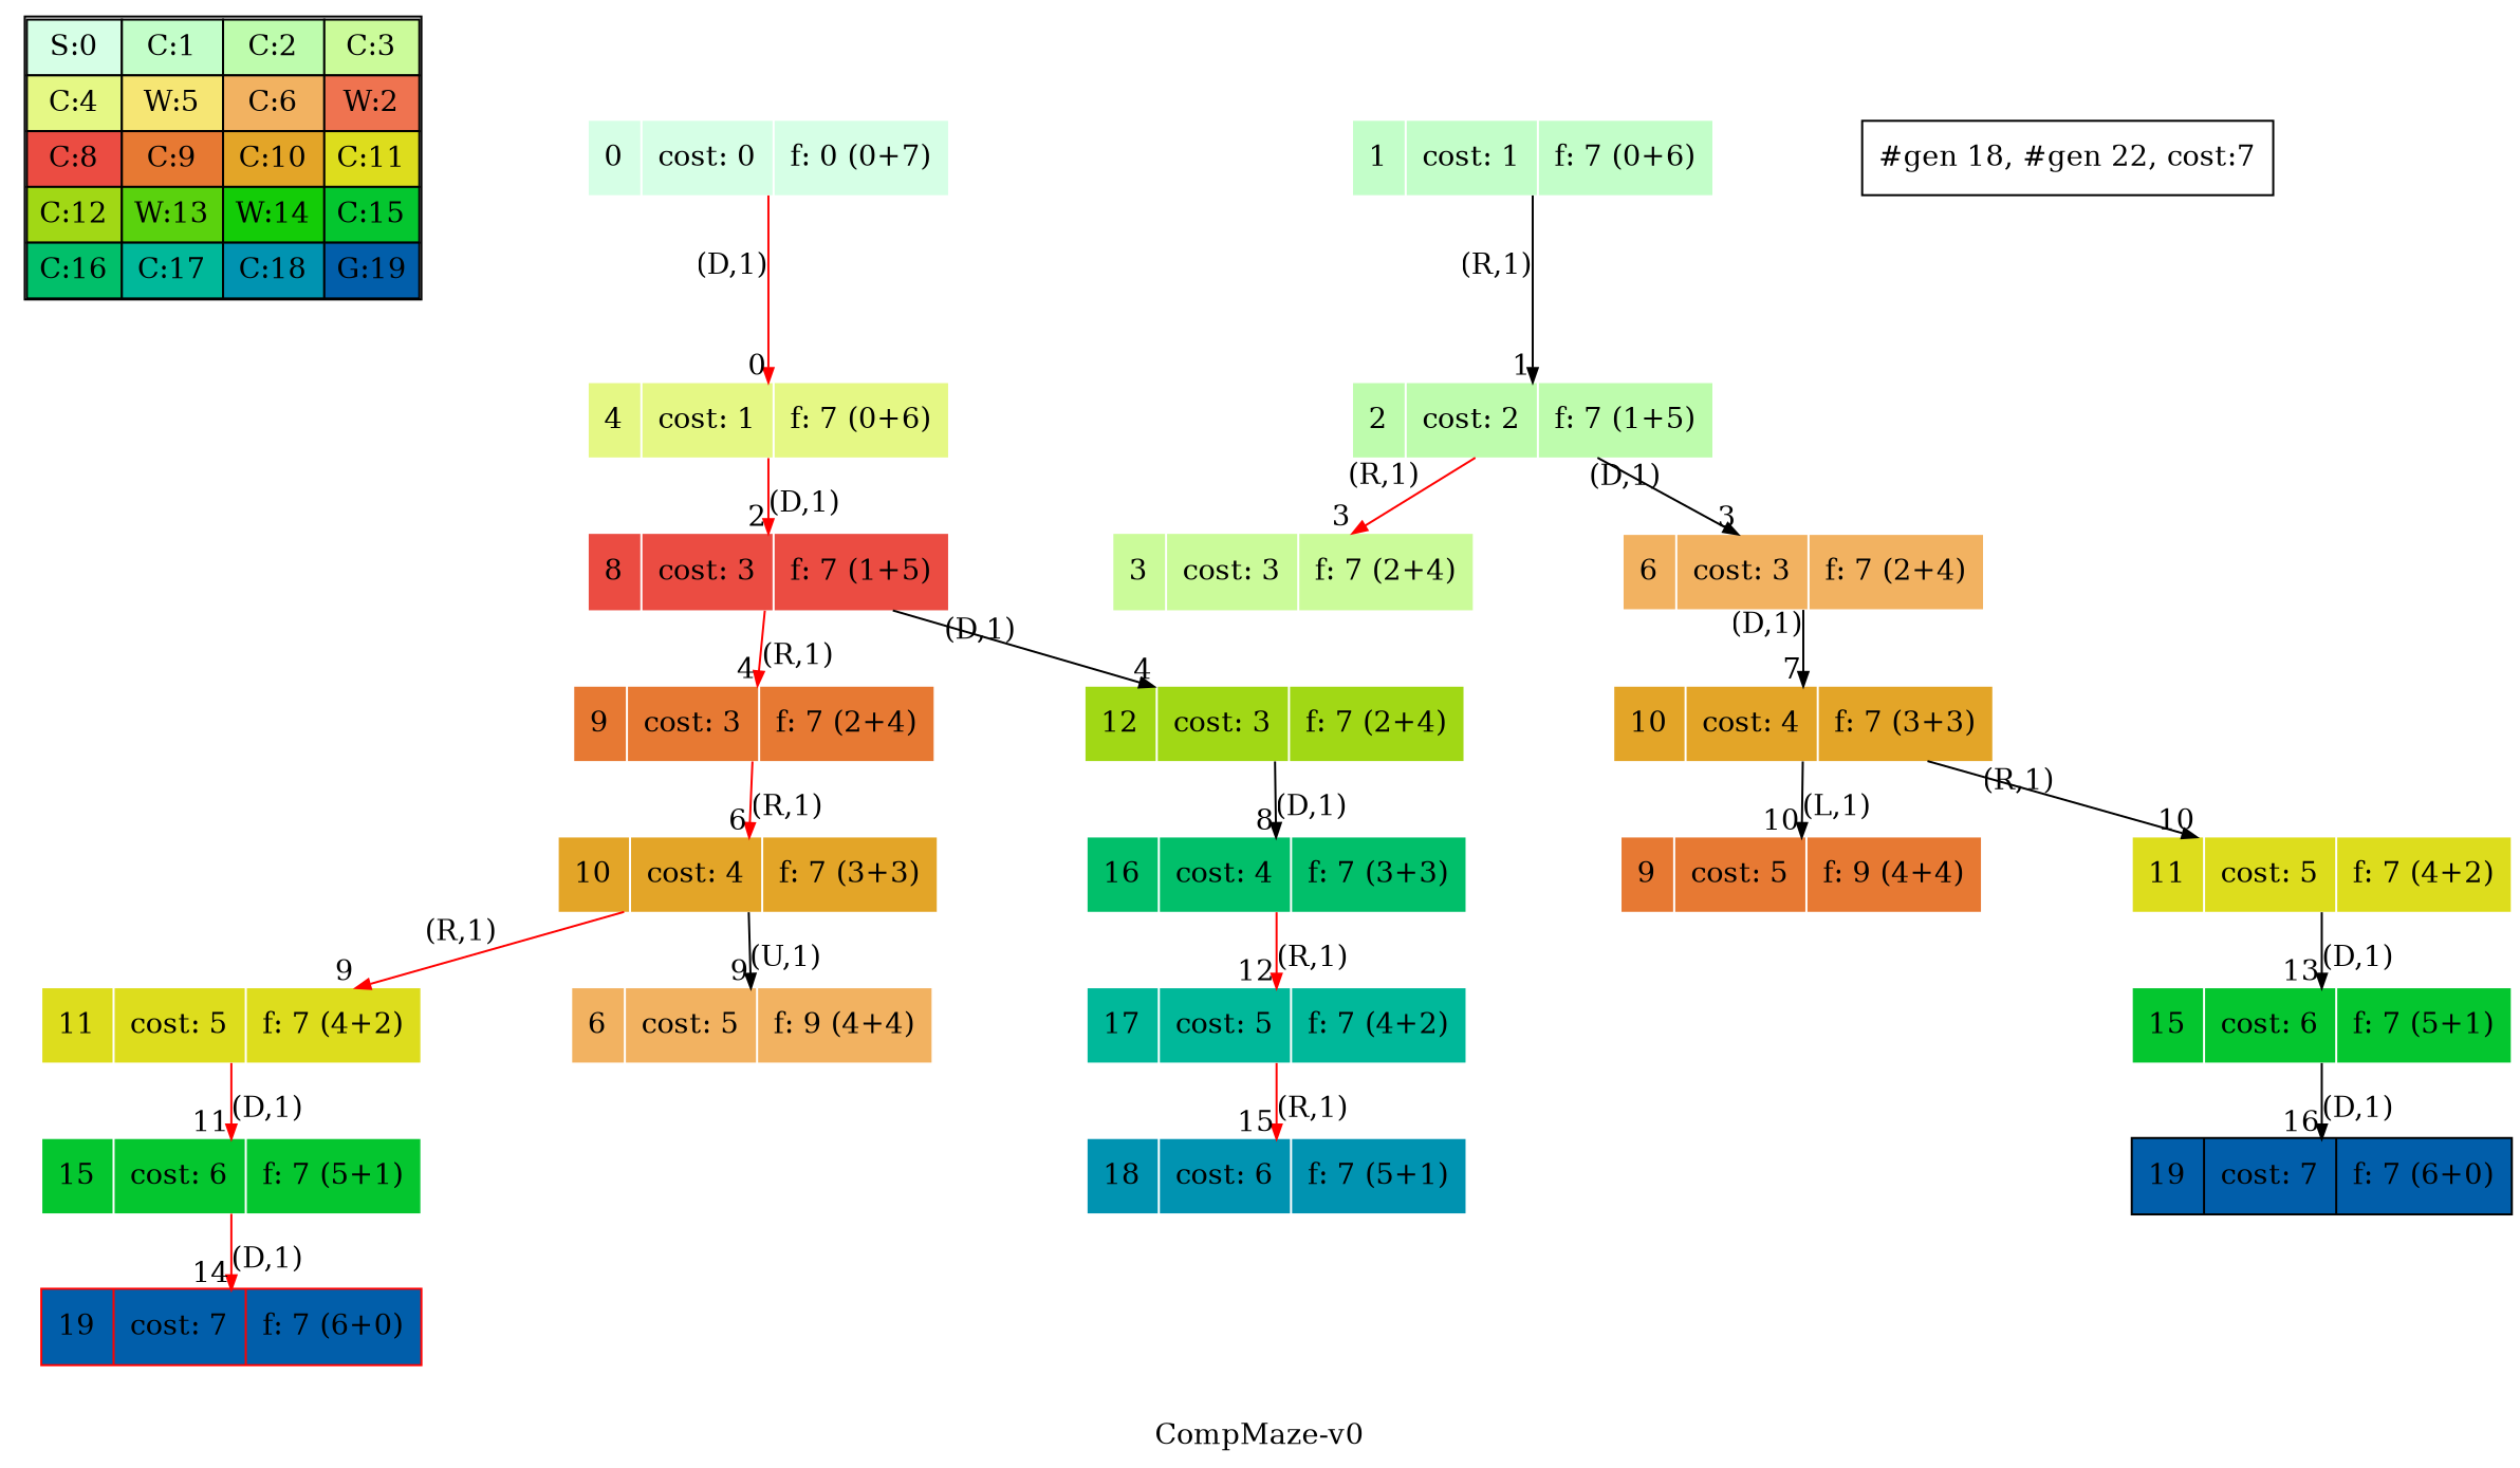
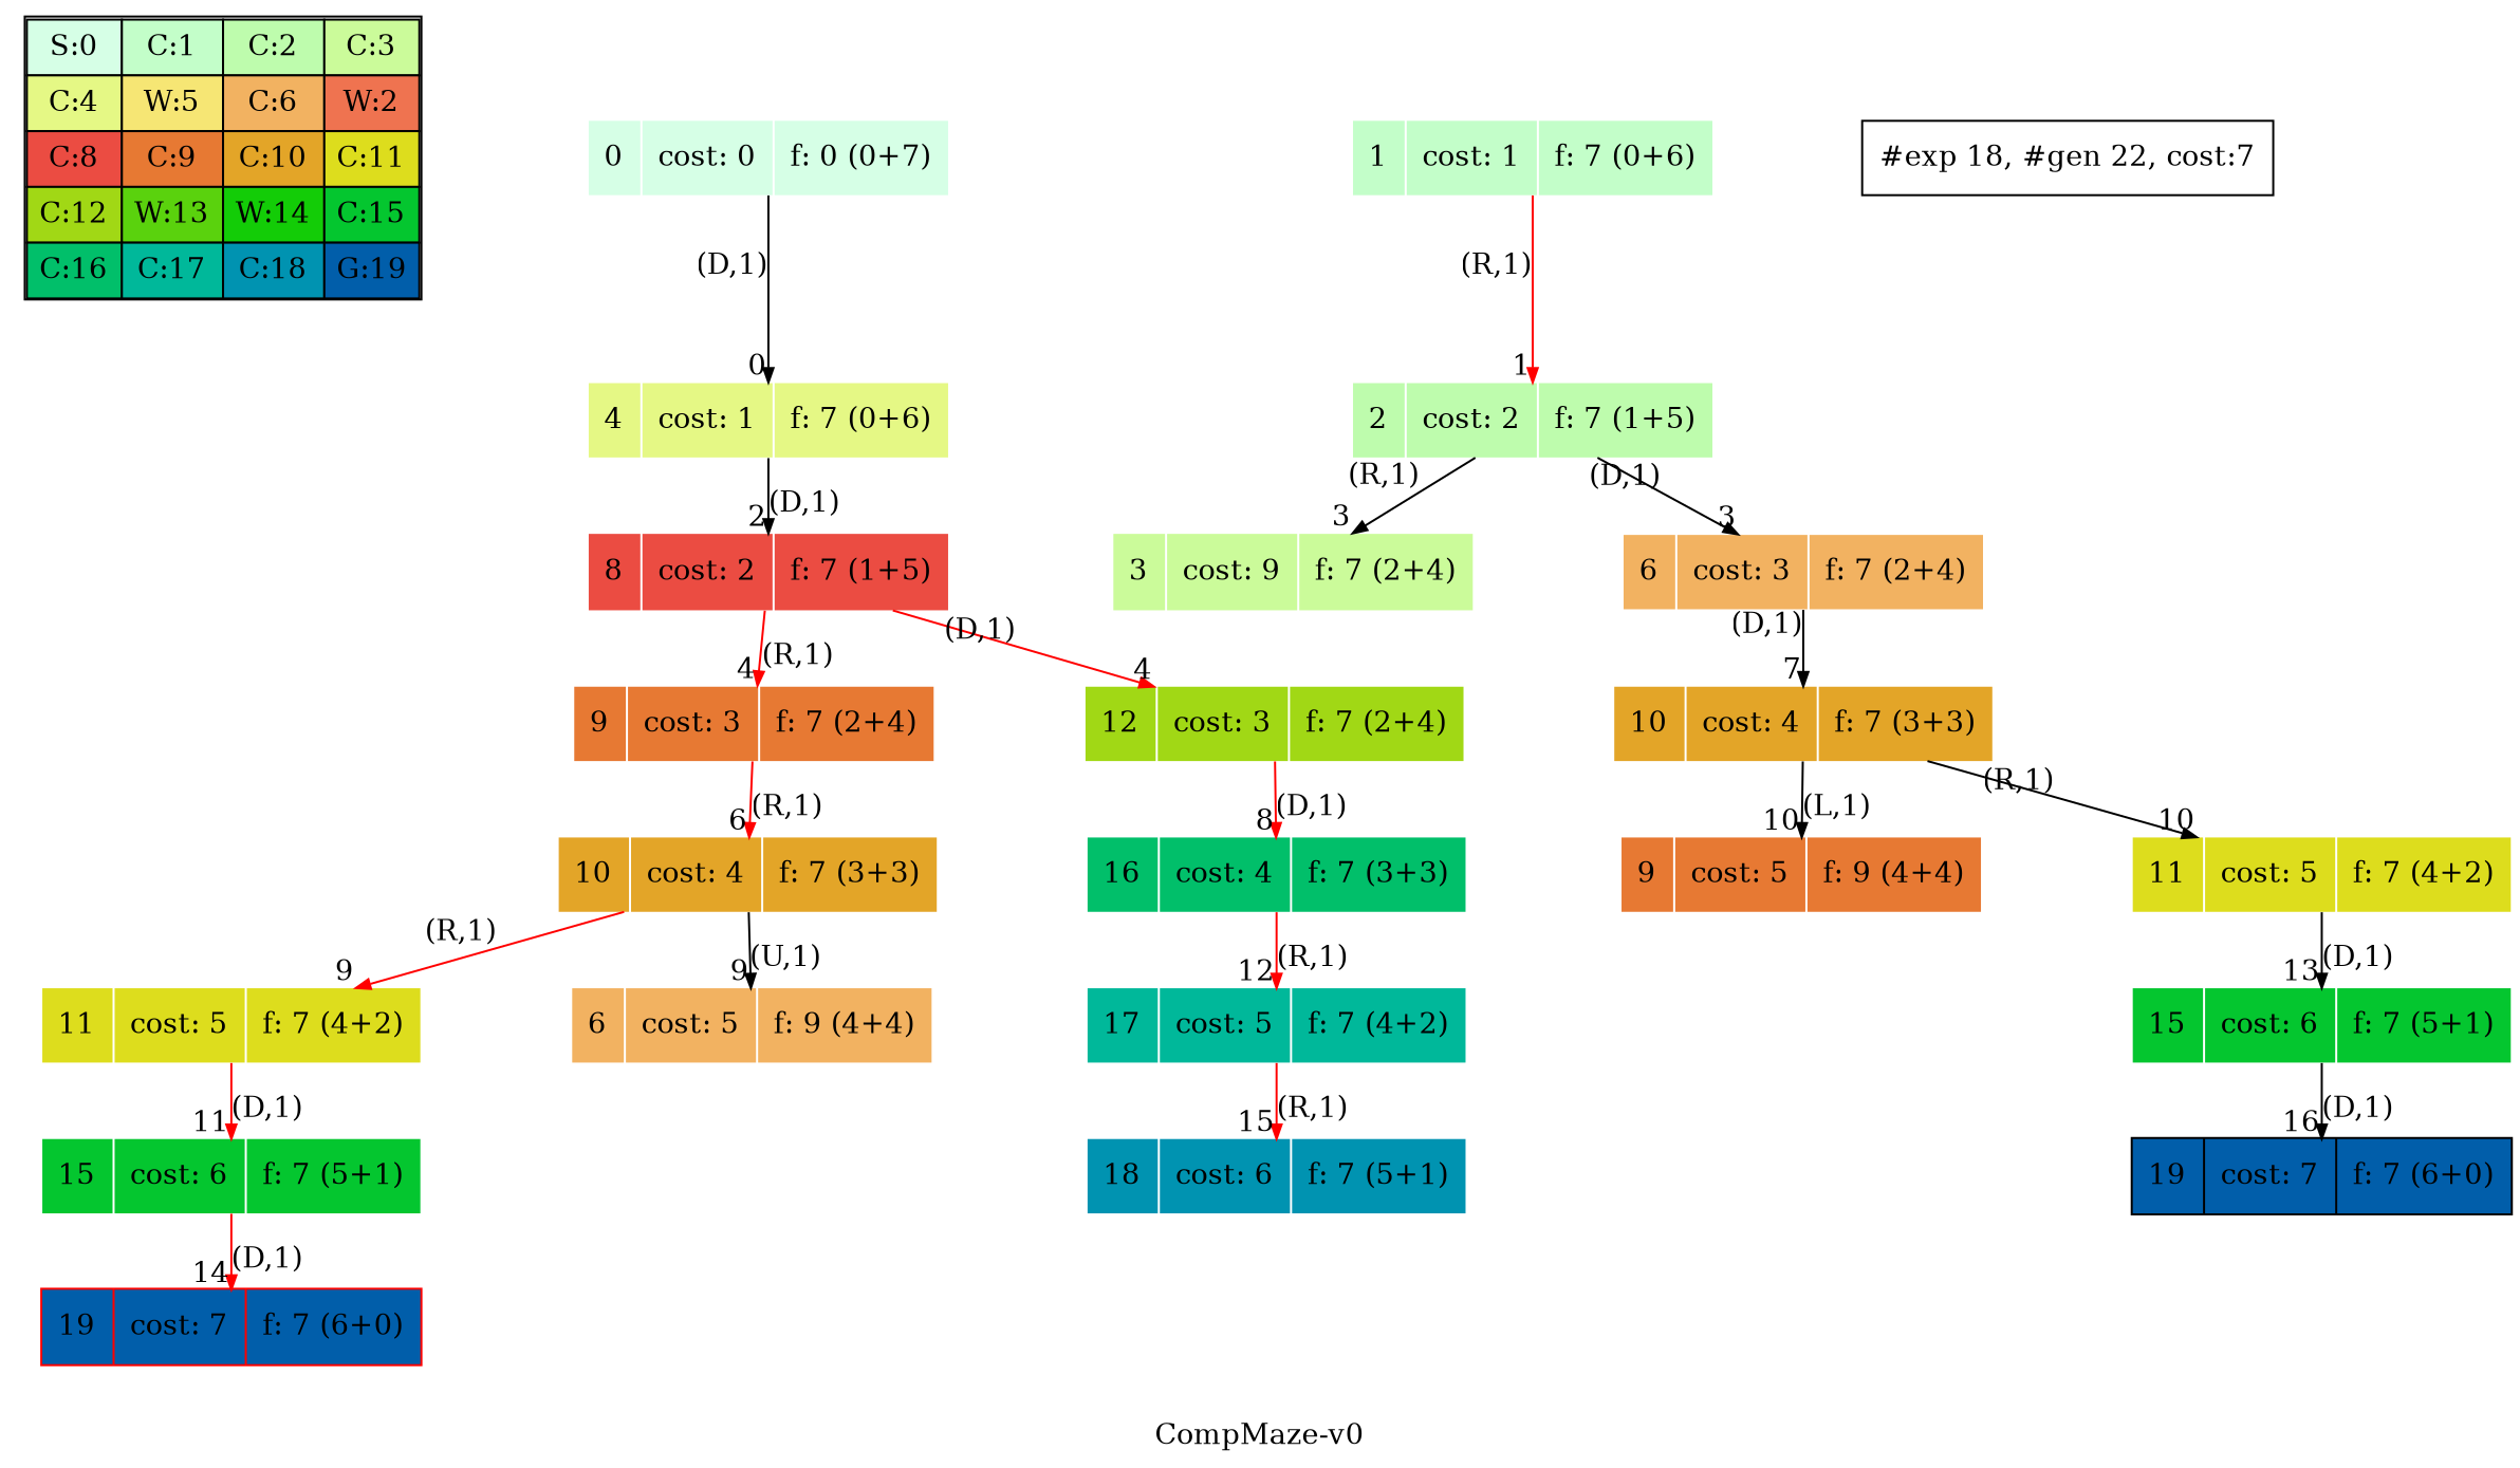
  digraph {
    label="CompMaze-v0"
    nodesep=1
    ranksep=0.5
    node [shape=record color=white style=filled]
    edge [arrowsize=0.7 headlabel=3 xlabel="(D,1)"]
    n1 [label=<<table border="1" cellpadding="5" cellspacing="0" cellborder="1"><tr><td bgcolor="0.39803922 0.15947579 0.99679532 1.        ">S:0</td><td bgcolor="0.35098039 0.23194764 0.99315867 1.        ">C:1</td><td bgcolor="0.29607843 0.31486959 0.98720184 1.        ">C:2</td><td bgcolor="0.24901961 0.38410575 0.98063477 1.        ">C:3</td></tr><tr><td bgcolor="0.19411765 0.46220388 0.97128103 1.        ">C:4</td><td bgcolor="0.14705882 0.52643216 0.96182564 1.        ">W:5</td><td bgcolor="0.09215686 0.59770746 0.94913494 1.        ">C:6</td><td bgcolor="0.0372549  0.66454018 0.93467977 1.        ">W:2</td></tr><tr><td bgcolor="0.00980392 0.71791192 0.92090552 1.        ">C:8</td><td bgcolor="0.06470588 0.77520398 0.9032472  1.        ">C:9</td><td bgcolor="0.11176471 0.81974048 0.88677369 1.        ">C:10</td><td bgcolor="0.16666667 0.8660254  0.8660254  1.        ">C:11</td></tr><tr><td bgcolor="0.21372549 0.9005867  0.84695821 1.        ">C:12</td><td bgcolor="0.26862745 0.93467977 0.82325295 1.        ">W:13</td><td bgcolor="0.32352941 0.96182564 0.79801723 1.        ">W:14</td><td bgcolor="0.37058824 0.97940977 0.77520398 1.        ">C:15</td></tr><tr><td bgcolor="0.4254902  0.99315867 0.74725253 1.        ">C:16</td><td bgcolor="0.47254902 0.99907048 0.72218645 1.        ">C:17</td><td bgcolor="0.52745098 0.99907048 0.69169844 1.        ">C:18</td><td bgcolor="0.5745098  0.99315867 0.66454018 1.        ">G:19</td></tr></table>> shape=plaintext color="" style=""]
    n2 [fillcolor="0.39803922 0.15947579 0.99679532 1.        " label="<f0>0 |<f1> cost: 0 |<f2> f: 0 (0+7)"]
    n3 [fillcolor="0.19411765 0.46220388 0.97128103 1.        " label="<f0>4 |<f1> cost: 1 |<f2> f: 7 (0+6)"]
    n4 [fillcolor="0.35098039 0.23194764 0.99315867 1.        " label="<f0>1 |<f1> cost: 1 |<f2> f: 7 (0+6)"]
    n5 [fillcolor="0.29607843 0.31486959 0.98720184 1.        " label="<f0>2 |<f1> cost: 2 |<f2> f: 7 (1+5)"]
-   n6 [fillcolor="0.00980392 0.71791192 0.92090552 1.        " label="<f0>8 |<f1> cost: 3 |<f2> f: 7 (1+5)"]
-   n7 [fillcolor="0.24901961 0.38410575 0.98063477 1.        " label="<f0>3 |<f1> cost: 3 |<f2> f: 7 (2+4)"]
+   n6 [fillcolor="0.00980392 0.71791192 0.92090552 1.        " label="<f0>8 |<f1> cost: 2 |<f2> f: 7 (1+5)"]
+   n7 [fillcolor="0.24901961 0.38410575 0.98063477 1.        " label="<f0>3 |<f1> cost: 9 |<f2> f: 7 (2+4)"]
    n8 [fillcolor="0.09215686 0.59770746 0.94913494 1.        " label="<f0>6 |<f1> cost: 3 |<f2> f: 7 (2+4)"]
    n9 [fillcolor="0.06470588 0.77520398 0.9032472  1.        " label="<f0>9 |<f1> cost: 3 |<f2> f: 7 (2+4)"]
    n10 [fillcolor="0.21372549 0.9005867  0.84695821 1.        " label="<f0>12 |<f1> cost: 3 |<f2> f: 7 (2+4)"]
    n11 [fillcolor="0.11176471 0.81974048 0.88677369 1.        " label="<f0>10 |<f1> cost: 4 |<f2> f: 7 (3+3)"]
    n12 [fillcolor="0.11176471 0.81974048 0.88677369 1.        " label="<f0>10 |<f1> cost: 4 |<f2> f: 7 (3+3)"]
    n13 [fillcolor="0.4254902  0.99315867 0.74725253 1.        " label="<f0>16 |<f1> cost: 4 |<f2> f: 7 (3+3)"]
    n14 [fillcolor="0.06470588 0.77520398 0.9032472  1.        " label="<f0>9 |<f1> cost: 5 |<f2> f: 9 (4+4)"]
    n15 [fillcolor="0.16666667 0.8660254  0.8660254  1.        " label="<f0>11 |<f1> cost: 5 |<f2> f: 7 (4+2)"]
    n16 [fillcolor="0.16666667 0.8660254  0.8660254  1.        " label="<f0>11 |<f1> cost: 5 |<f2> f: 7 (4+2)"]
    n17 [fillcolor="0.09215686 0.59770746 0.94913494 1.        " label="<f0>6 |<f1> cost: 5 |<f2> f: 9 (4+4)"]
    n18 [fillcolor="0.47254902 0.99907048 0.72218645 1.        " label="<f0>17 |<f1> cost: 5 |<f2> f: 7 (4+2)"]
    n19 [fillcolor="0.37058824 0.97940977 0.77520398 1.        " label="<f0>15 |<f1> cost: 6 |<f2> f: 7 (5+1)"]
    n20 [fillcolor="0.37058824 0.97940977 0.77520398 1.        " label="<f0>15 |<f1> cost: 6 |<f2> f: 7 (5+1)"]
    n21 [fillcolor="0.52745098 0.99907048 0.69169844 1.        " label="<f0>18 |<f1> cost: 6 |<f2> f: 7 (5+1)"]
    n22 [color=red fillcolor="0.5745098  0.99315867 0.66454018 1.        " label="<f0>19 |<f1> cost: 7 |<f2> f: 7 (6+0)"]
    n23 [color=black fillcolor="0.5745098  0.99315867 0.66454018 1.        " label="<f0>19 |<f1> cost: 7 |<f2> f: 7 (6+0)"]
-   "#exp 18, #gen 22, cost:7" [shape=box label="#gen 18, #gen 22, cost:7" color="" style=""]
+   "#exp 18, #gen 22, cost:7" [shape=box color="" style=""]
    subgraph sub_1 {
      label=Map
      n1
    }
-   n2 -> n3 [color=red headlabel=0]
-   n3 -> n6 [color=red headlabel=2]
-   n4 -> n5 [headlabel=1 xlabel="(R,1)"]
-   n5 -> n7 [xlabel="(R,1)" color=red]
+   n2 -> n3 [color=black headlabel=0]
+   n3 -> n6 [color=black headlabel=2]
+   n4 -> n5 [headlabel=1 xlabel="(R,1)" color=red]
+   n5 -> n7 [xlabel="(R,1)"]
    n5 -> n8
    n6 -> n9 [color=red headlabel=4 xlabel="(R,1)"]
-   n6 -> n10 [headlabel=4]
+   n6 -> n10 [headlabel=4 color=red]
    n8 -> n11 [headlabel=7]
    n9 -> n12 [color=red headlabel=6 xlabel="(R,1)"]
-   n10 -> n13 [headlabel=8]
+   n10 -> n13 [headlabel=8 color=red]
    n11 -> n14 [headlabel=10 xlabel="(L,1)"]
    n11 -> n15 [headlabel=10 xlabel="(R,1)"]
    n12 -> n16 [color=red headlabel=9 xlabel="(R,1)"]
    n12 -> n17 [headlabel=9 xlabel="(U,1)"]
    n13 -> n18 [color=red headlabel=12 xlabel="(R,1)"]
    n15 -> n20 [headlabel=13]
    n16 -> n19 [color=red headlabel=11]
    n18 -> n21 [color=red headlabel=15 xlabel="(R,1)"]
    n19 -> n22 [color=red headlabel=14]
    n20 -> n23 [headlabel=16]
  }
